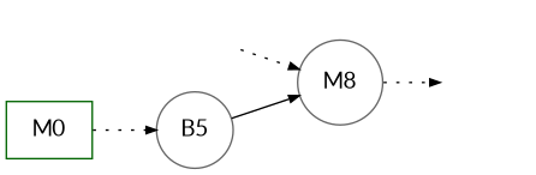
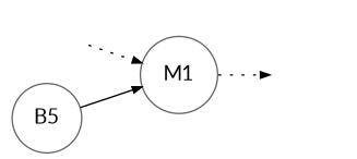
  digraph {
    fontname=Lato
    rankdir=LR
    node [fontname=Lato shape=circle]
    edge [arrowsize=0.65 fontname=Lato style=dotted]
    source [height=0.5 shape=rectangle style=invis width=0.1]
-   M1 [color=gray40 height=0.1 width=0.1 label=M8]
+   M1 [color=gray40 height=0.1 width=0.1]
    sink [height=0.1 style=invis width=0.1]
-   n4 [color=darkgreen height=0.5 label=M0 shape=rectangle width=0.75]
    n5 [color=gray40 height=0.1 label=B5 width=0.1]
    source -> M1
    M1 -> sink
-   n4 -> n5
    n5 -> M1 [style=solid]
  }
